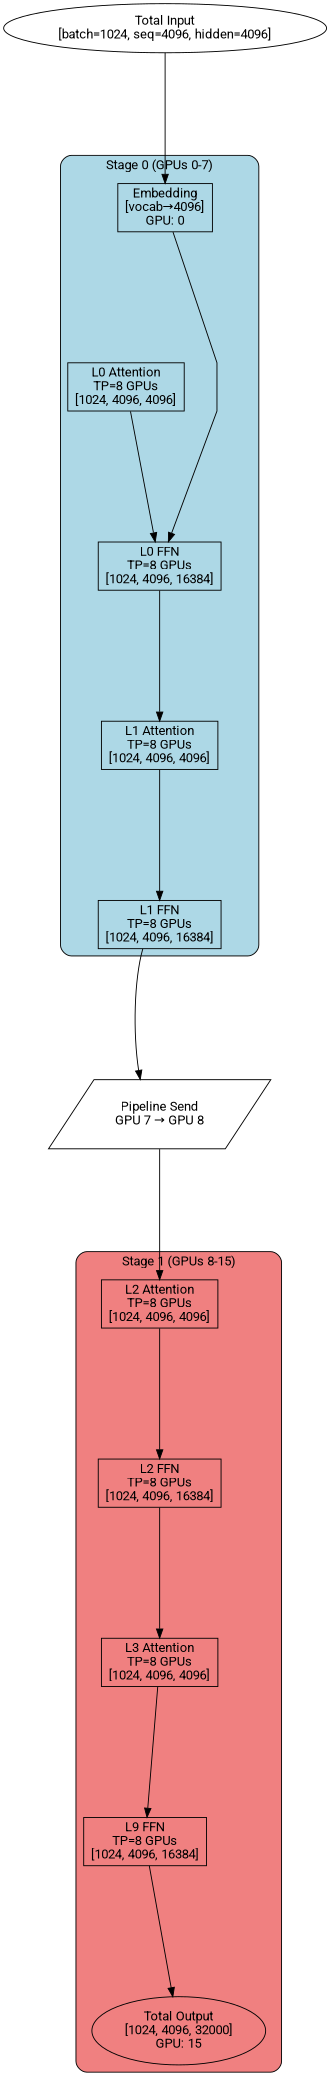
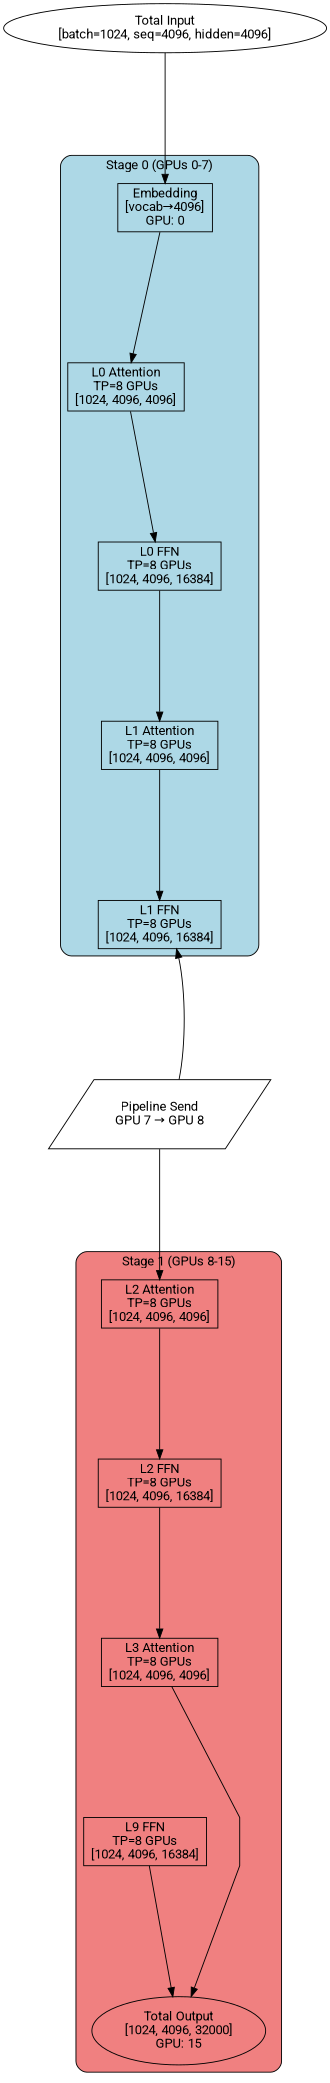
  digraph {
    fontname=Roboto
    nodesep=1
    rankdir=TB
    ranksep=2
    splines=polyline
    node [fontname=Roboto shape=rectangle]
    edge [fontname=Roboto]
    n1 [label="Embedding\n[vocab→4096]\nGPU: 0"]
    n2 [label="L0 Attention\nTP=8 GPUs\n[1024, 4096, 4096]"]
    n3 [label="L0 FFN\nTP=8 GPUs\n[1024, 4096, 16384]"]
    n4 [label="L1 Attention\nTP=8 GPUs\n[1024, 4096, 4096]"]
    n5 [label="L1 FFN\nTP=8 GPUs\n[1024, 4096, 16384]"]
    n6 [label="L2 Attention\nTP=8 GPUs\n[1024, 4096, 4096]"]
    n7 [label="L2 FFN\nTP=8 GPUs\n[1024, 4096, 16384]"]
    n8 [label="L3 Attention\nTP=8 GPUs\n[1024, 4096, 4096]"]
    n9 [label="L9 FFN\nTP=8 GPUs\n[1024, 4096, 16384]"]
    n10 [fillcolor=lightgreen label="Total Output\n[1024, 4096, 32000]\nGPU: 15" shape=ellipse]
    n11 [fillcolor=yellow label="Pipeline Send\nGPU 7 → GPU 8" shape=parallelogram]
    n12 [fillcolor=lightgreen label="Total Input\n[batch=1024, seq=4096, hidden=4096]" shape=ellipse]
    subgraph cluster_1 {
      fillcolor=lightblue
      label="Stage 0 (GPUs 0-7)"
      style="rounded,filled"
      n1
      n2
      n3
      n4
      n5
    }
    subgraph cluster_2 {
      fillcolor=lightcoral
      label="Stage 1 (GPUs 8-15)"
      style="rounded,filled"
      n6
      n7
      n8
      n9
      n10
    }
-   n1 -> n3
+   n1 -> n2
    n2 -> n3
    n3 -> n4
    n4 -> n5
-   n5 -> n11
+   n11 -> n5
    n6 -> n7
    n7 -> n8
-   n8 -> n9
+   n8 -> n10
    n9 -> n10
    n11 -> n6
    n12 -> n1
  }
